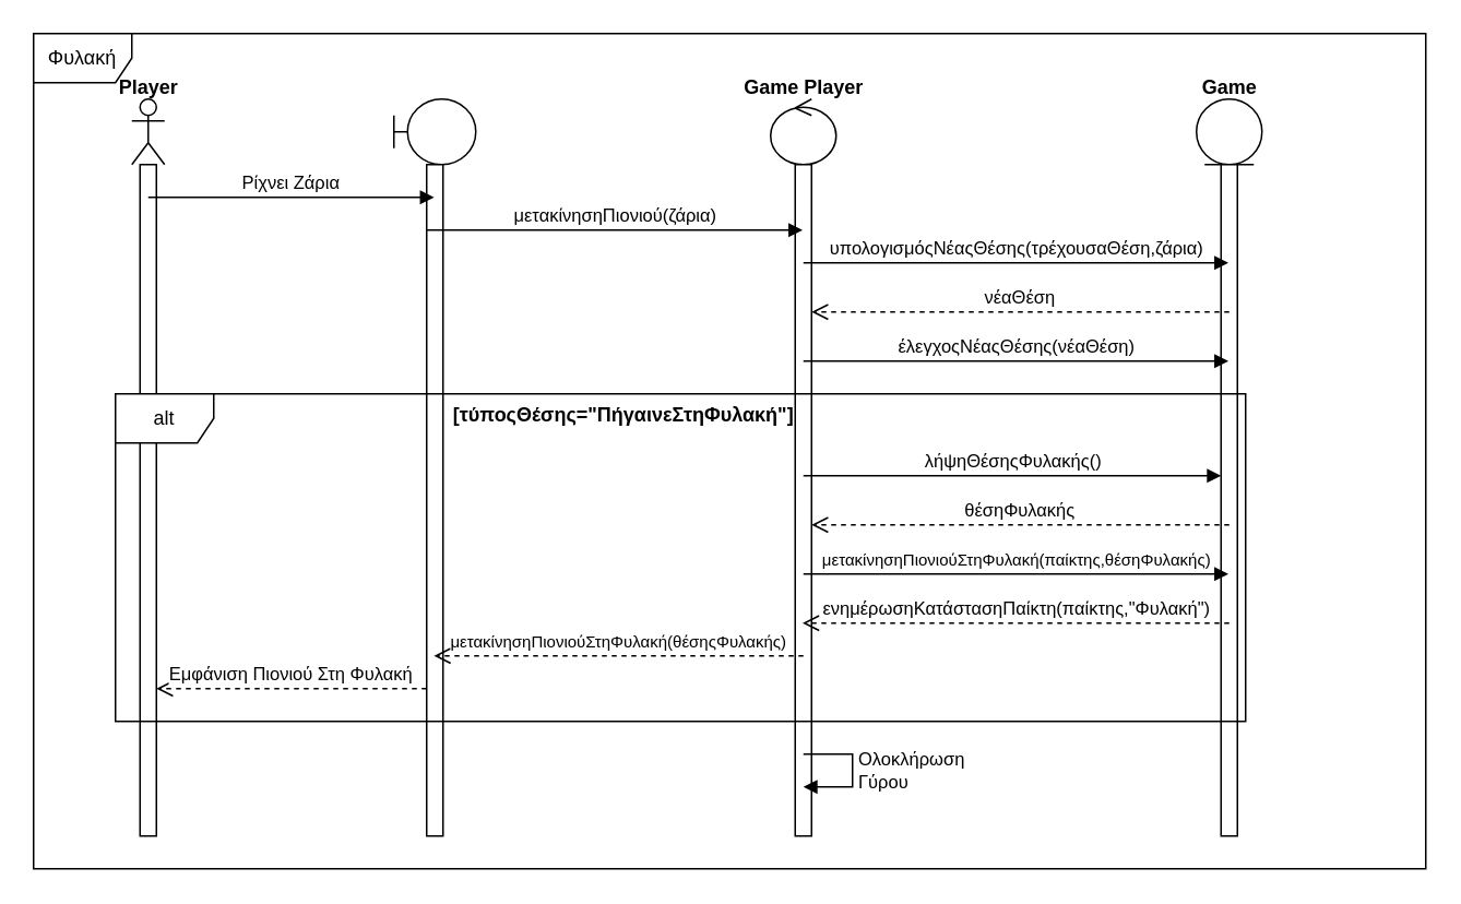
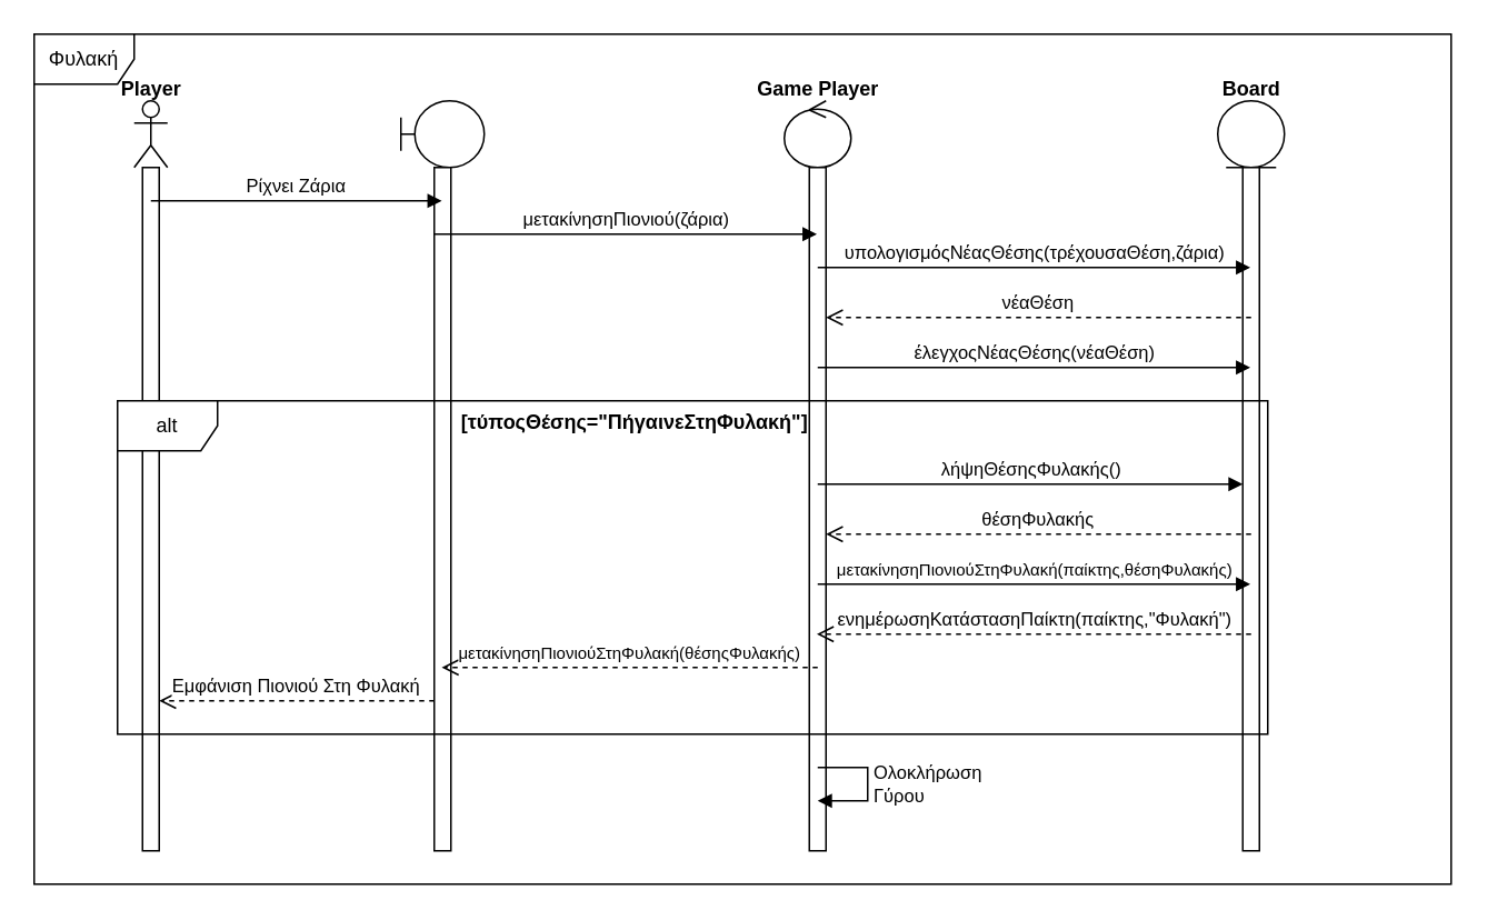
  <mxCell id="0" />
  <mxCell id="1" parent="0" />
  <mxCell id="2" value="Φυλακή" style="shape=umlFrame;whiteSpace=wrap;html=1;pointerEvents=0;" vertex="1" parent="1"><mxGeometry width="850" height="510" as="geometry" x="20" y="20" /></mxCell>
  <mxCell id="3" value="" style="shape=umlLifeline;perimeter=lifelinePerimeter;whiteSpace=wrap;html=1;container=1;dropTarget=0;collapsible=0;recursiveResize=0;outlineConnect=0;portConstraint=eastwest;newEdgeStyle={&quot;curved&quot;:0,&quot;rounded&quot;:0};participant=umlActor;" vertex="1" parent="1"><mxGeometry x="80" y="60" width="20" height="450" as="geometry" /></mxCell>
  <mxCell id="4" value="" style="html=1;points=[[0,0,0,0,5],[0,1,0,0,-5],[1,0,0,0,5],[1,1,0,0,-5]];perimeter=orthogonalPerimeter;outlineConnect=0;targetShapes=umlLifeline;portConstraint=eastwest;newEdgeStyle={&quot;curved&quot;:0,&quot;rounded&quot;:0};" vertex="1" parent="3"><mxGeometry x="5" y="40" width="10" height="410" as="geometry" /></mxCell>
  <mxCell id="5" value="" style="shape=umlLifeline;perimeter=lifelinePerimeter;whiteSpace=wrap;html=1;container=1;dropTarget=0;collapsible=0;recursiveResize=0;outlineConnect=0;portConstraint=eastwest;newEdgeStyle={&quot;curved&quot;:0,&quot;rounded&quot;:0};participant=umlBoundary;" vertex="1" parent="1"><mxGeometry x="240" y="60" width="50" height="450" as="geometry" /></mxCell>
  <mxCell id="6" value="" style="html=1;points=[[0,0,0,0,5],[0,1,0,0,-5],[1,0,0,0,5],[1,1,0,0,-5]];perimeter=orthogonalPerimeter;outlineConnect=0;targetShapes=umlLifeline;portConstraint=eastwest;newEdgeStyle={&quot;curved&quot;:0,&quot;rounded&quot;:0};" vertex="1" parent="5"><mxGeometry x="20" y="40" width="10" height="410" as="geometry" /></mxCell>
  <mxCell id="7" value="Player" style="text;align=center;fontStyle=1;verticalAlign=middle;spacingLeft=3;spacingRight=3;strokeColor=none;rotatable=0;points=[[0,0.5],[1,0.5]];portConstraint=eastwest;html=1;" vertex="1" parent="1"><mxGeometry x="50" y="40" width="80" height="26" as="geometry" /></mxCell>
  <mxCell id="8" value="" style="shape=umlLifeline;perimeter=lifelinePerimeter;whiteSpace=wrap;html=1;container=1;dropTarget=0;collapsible=0;recursiveResize=0;outlineConnect=0;portConstraint=eastwest;newEdgeStyle={&quot;curved&quot;:0,&quot;rounded&quot;:0};participant=umlControl;" vertex="1" parent="1"><mxGeometry x="470" y="60" width="40" height="450" as="geometry" /></mxCell>
  <mxCell id="9" value="" style="html=1;points=[[0,0,0,0,5],[0,1,0,0,-5],[1,0,0,0,5],[1,1,0,0,-5]];perimeter=orthogonalPerimeter;outlineConnect=0;targetShapes=umlLifeline;portConstraint=eastwest;newEdgeStyle={&quot;curved&quot;:0,&quot;rounded&quot;:0};" vertex="1" parent="8"><mxGeometry x="15" y="40" width="10" height="410" as="geometry" /></mxCell>
  <mxCell id="10" value="" style="shape=umlLifeline;perimeter=lifelinePerimeter;whiteSpace=wrap;html=1;container=1;dropTarget=0;collapsible=0;recursiveResize=0;outlineConnect=0;portConstraint=eastwest;newEdgeStyle={&quot;curved&quot;:0,&quot;rounded&quot;:0};participant=umlEntity;" vertex="1" parent="1"><mxGeometry x="730" y="60" width="40" height="450" as="geometry" /></mxCell>
  <mxCell id="11" value="" style="html=1;points=[[0,0,0,0,5],[0,1,0,0,-5],[1,0,0,0,5],[1,1,0,0,-5]];perimeter=orthogonalPerimeter;outlineConnect=0;targetShapes=umlLifeline;portConstraint=eastwest;newEdgeStyle={&quot;curved&quot;:0,&quot;rounded&quot;:0};" vertex="1" parent="10"><mxGeometry x="15" y="40" width="10" height="410" as="geometry" /></mxCell>
  <mxCell id="12" value="Game Player" style="text;align=center;fontStyle=1;verticalAlign=middle;spacingLeft=3;spacingRight=3;strokeColor=none;rotatable=0;points=[[0,0.5],[1,0.5]];portConstraint=eastwest;html=1;" vertex="1" parent="1"><mxGeometry x="450" y="40" width="80" height="26" as="geometry" /></mxCell>
- <mxCell id="13" value="Game" style="text;align=center;fontStyle=1;verticalAlign=middle;spacingLeft=3;spacingRight=3;strokeColor=none;rotatable=0;points=[[0,0.5],[1,0.5]];portConstraint=eastwest;html=1;" vertex="1" parent="1"><mxGeometry x="710" y="40" width="80" height="26" as="geometry" /></mxCell>
+ <mxCell id="13" value="Board" style="text;align=center;fontStyle=1;verticalAlign=middle;spacingLeft=3;spacingRight=3;strokeColor=none;rotatable=0;points=[[0,0.5],[1,0.5]];portConstraint=eastwest;html=1;" vertex="1" parent="1"><mxGeometry x="710" y="40" width="80" height="26" as="geometry" /></mxCell>
  <mxCell id="14" value="Ρίχνει Ζάρια" style="html=1;verticalAlign=bottom;endArrow=block;curved=0;rounded=0;" edge="1" parent="1" target="5"><mxGeometry width="80" relative="1" as="geometry"><mxPoint x="90" y="120" as="sourcePoint" /><mxPoint x="170" y="120" as="targetPoint" /></mxGeometry></mxCell>
  <mxCell id="15" value="μετακίνησηΠιονιού(ζάρια)" style="html=1;verticalAlign=bottom;endArrow=block;curved=0;rounded=0;" edge="1" parent="1" target="8"><mxGeometry width="80" relative="1" as="geometry"><mxPoint x="260" y="140" as="sourcePoint" /><mxPoint x="340" y="140" as="targetPoint" /></mxGeometry></mxCell>
  <mxCell id="16" value="υπολογισμόςΝέαςΘέσης(τρέχουσαΘέση,ζάρια)" style="html=1;verticalAlign=bottom;endArrow=block;curved=0;rounded=0;" edge="1" parent="1" target="10"><mxGeometry width="80" relative="1" as="geometry"><mxPoint x="490" y="160" as="sourcePoint" /><mxPoint x="570" y="160" as="targetPoint" /></mxGeometry></mxCell>
  <mxCell id="17" value="νέαΘέση" style="html=1;verticalAlign=bottom;endArrow=open;dashed=1;endSize=8;curved=0;rounded=0;" edge="1" parent="1" target="9"><mxGeometry relative="1" as="geometry"><mxPoint x="750" y="190" as="sourcePoint" /><mxPoint x="670" y="190" as="targetPoint" /></mxGeometry></mxCell>
  <mxCell id="18" value="έλεγχοςΝέαςΘέσης(νέαΘέση)" style="html=1;verticalAlign=bottom;endArrow=block;curved=0;rounded=0;" edge="1" parent="1" target="10"><mxGeometry width="80" relative="1" as="geometry"><mxPoint x="490" y="220" as="sourcePoint" /><mxPoint x="570" y="220" as="targetPoint" /></mxGeometry></mxCell>
  <mxCell id="19" value="λήψηΘέσηςΦυλακής()" style="html=1;verticalAlign=bottom;endArrow=block;curved=0;rounded=0;" edge="1" parent="1" target="11"><mxGeometry width="80" relative="1" as="geometry"><mxPoint x="490" y="290" as="sourcePoint" /><mxPoint x="570" y="290" as="targetPoint" /></mxGeometry></mxCell>
  <mxCell id="20" value="θέσηΦυλακής" style="html=1;verticalAlign=bottom;endArrow=open;dashed=1;endSize=8;curved=0;rounded=0;" edge="1" parent="1" target="9"><mxGeometry relative="1" as="geometry"><mxPoint x="750" y="320" as="sourcePoint" /><mxPoint x="670" y="320" as="targetPoint" /></mxGeometry></mxCell>
  <mxCell id="21" value="&lt;font style=&quot;font-size: 10px;&quot;&gt;μετακίνησηΠιονιούΣτηΦυλακή(παίκτης,θέσηΦυλακής)&lt;/font&gt;" style="html=1;verticalAlign=bottom;endArrow=block;curved=0;rounded=0;" edge="1" parent="1" target="10"><mxGeometry width="80" relative="1" as="geometry"><mxPoint x="490" y="350" as="sourcePoint" /><mxPoint x="570" y="350" as="targetPoint" /></mxGeometry></mxCell>
  <mxCell id="22" value="ενημέρωσηΚατάστασηΠαίκτη(παίκτης,&quot;Φυλακή&quot;)" style="html=1;verticalAlign=bottom;endArrow=open;dashed=1;endSize=8;curved=0;rounded=0;" edge="1" parent="1" target="8"><mxGeometry relative="1" as="geometry"><mxPoint x="750" y="380" as="sourcePoint" /><mxPoint x="670" y="380" as="targetPoint" /></mxGeometry></mxCell>
  <mxCell id="23" value="&lt;font style=&quot;font-size: 10px;&quot;&gt;μετακίνησηΠιονιούΣτηΦυλακή(θέσηςΦυλακής)&lt;/font&gt;" style="html=1;verticalAlign=bottom;endArrow=open;dashed=1;endSize=8;curved=0;rounded=0;" edge="1" parent="1" target="5"><mxGeometry relative="1" as="geometry"><mxPoint x="490" y="400" as="sourcePoint" /><mxPoint x="410" y="400" as="targetPoint" /></mxGeometry></mxCell>
  <mxCell id="24" value="alt" style="shape=umlFrame;whiteSpace=wrap;html=1;pointerEvents=0;" vertex="1" parent="1"><mxGeometry x="70" y="240" width="690" height="200" as="geometry" /></mxCell>
  <mxCell id="25" value="[τύποςΘέσης=&quot;ΠήγαινεΣτηΦυλακή&quot;]" style="text;align=center;fontStyle=1;verticalAlign=middle;spacingLeft=3;spacingRight=3;strokeColor=none;rotatable=0;points=[[0,0.5],[1,0.5]];portConstraint=eastwest;html=1;" vertex="1" parent="1"><mxGeometry x="340" y="240" width="80" height="26" as="geometry" /></mxCell>
  <mxCell id="26" value="Εμφάνιση Πιονιού Στη Φυλακή" style="html=1;verticalAlign=bottom;endArrow=open;dashed=1;endSize=8;curved=0;rounded=0;" edge="1" parent="1" target="4"><mxGeometry relative="1" as="geometry"><mxPoint x="260" y="420" as="sourcePoint" /><mxPoint x="180" y="420" as="targetPoint" /></mxGeometry></mxCell>
  <mxCell id="27" value="Ολοκλήρωση&lt;div&gt;Γύρου&lt;/div&gt;" style="html=1;align=left;spacingLeft=2;endArrow=block;rounded=0;edgeStyle=orthogonalEdgeStyle;curved=0;rounded=0;" edge="1" parent="1"><mxGeometry relative="1" as="geometry"><mxPoint x="490" y="460" as="sourcePoint" /><Array as="points"><mxPoint x="520" y="460" /><mxPoint x="520" y="480" /></Array><mxPoint x="490" y="480" as="targetPoint" /></mxGeometry></mxCell>
